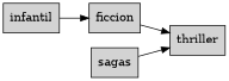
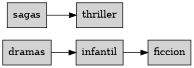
  digraph {
    rankdir=LR
    node [shape=elipse style=filled]
+   n1 [label=dramas]
    n2 [label=infantil]
    n3 [label=ficcion]
    n4 [label=thriller]
    n5 [label=sagas]
+   n1 -> n2
    n2 -> n3
-   n3 -> n4
    n5 -> n4
  }
